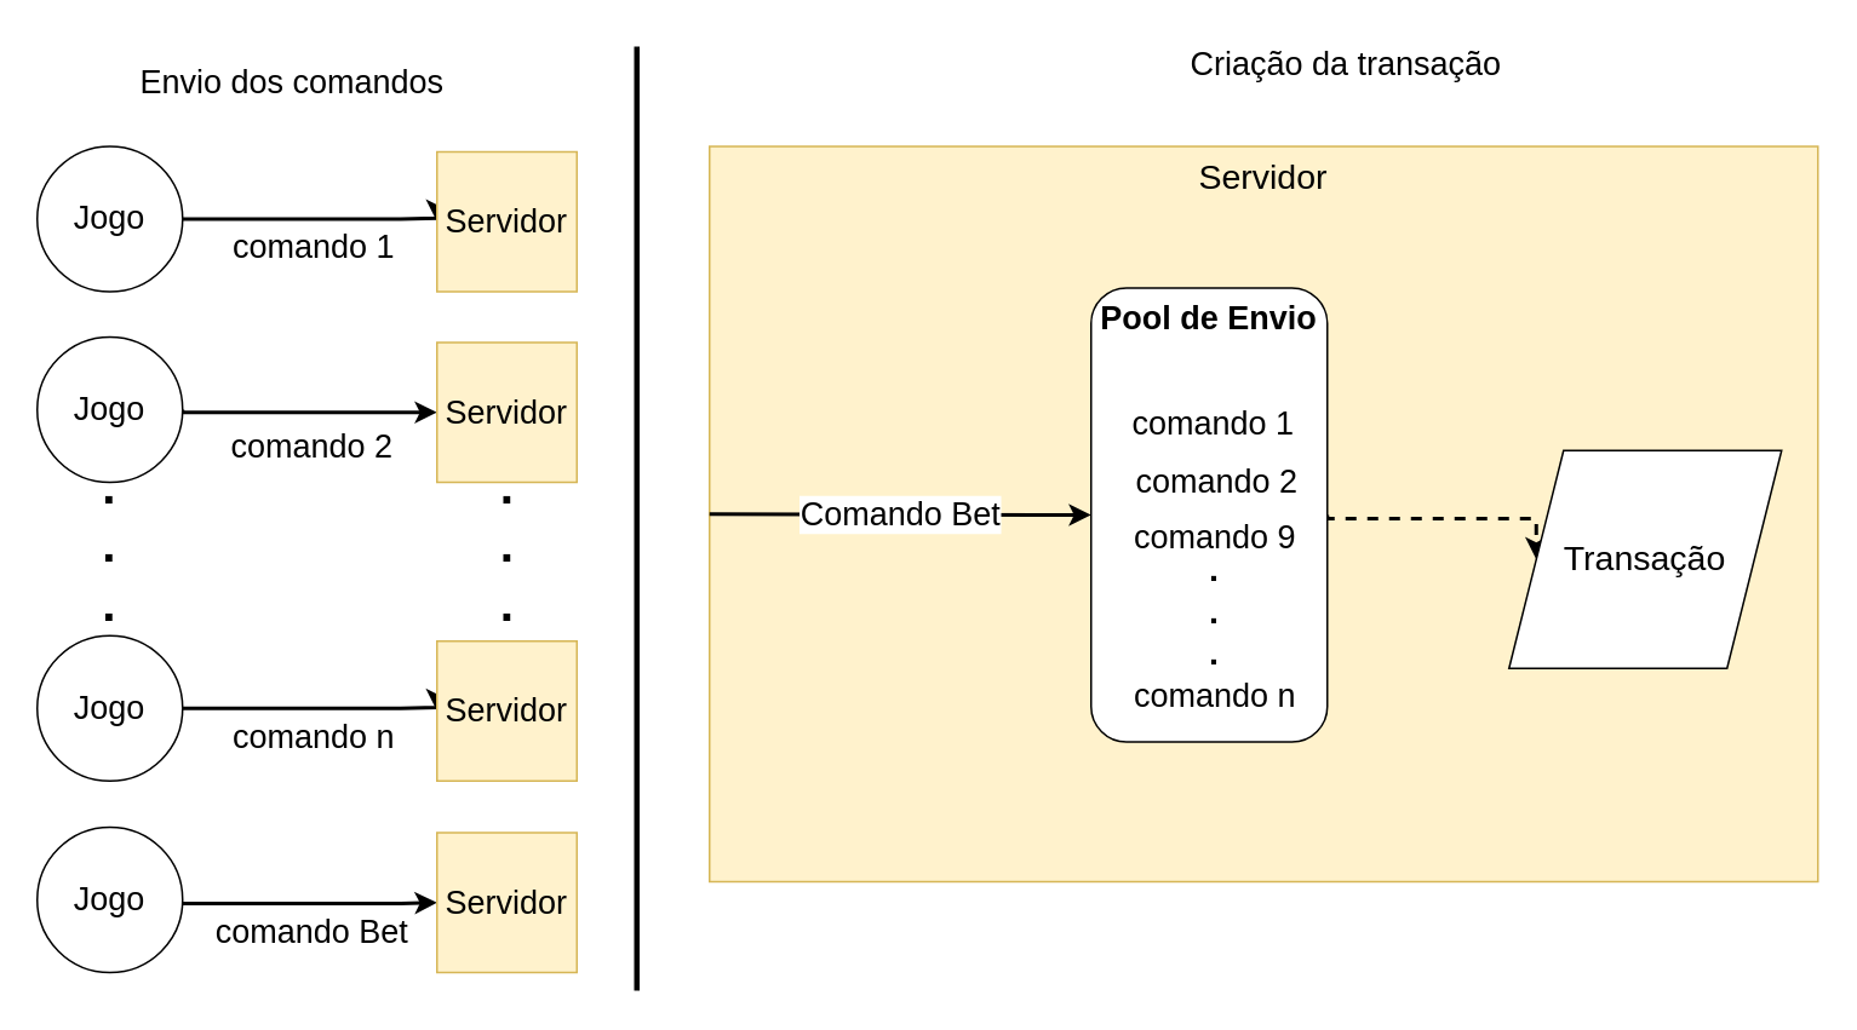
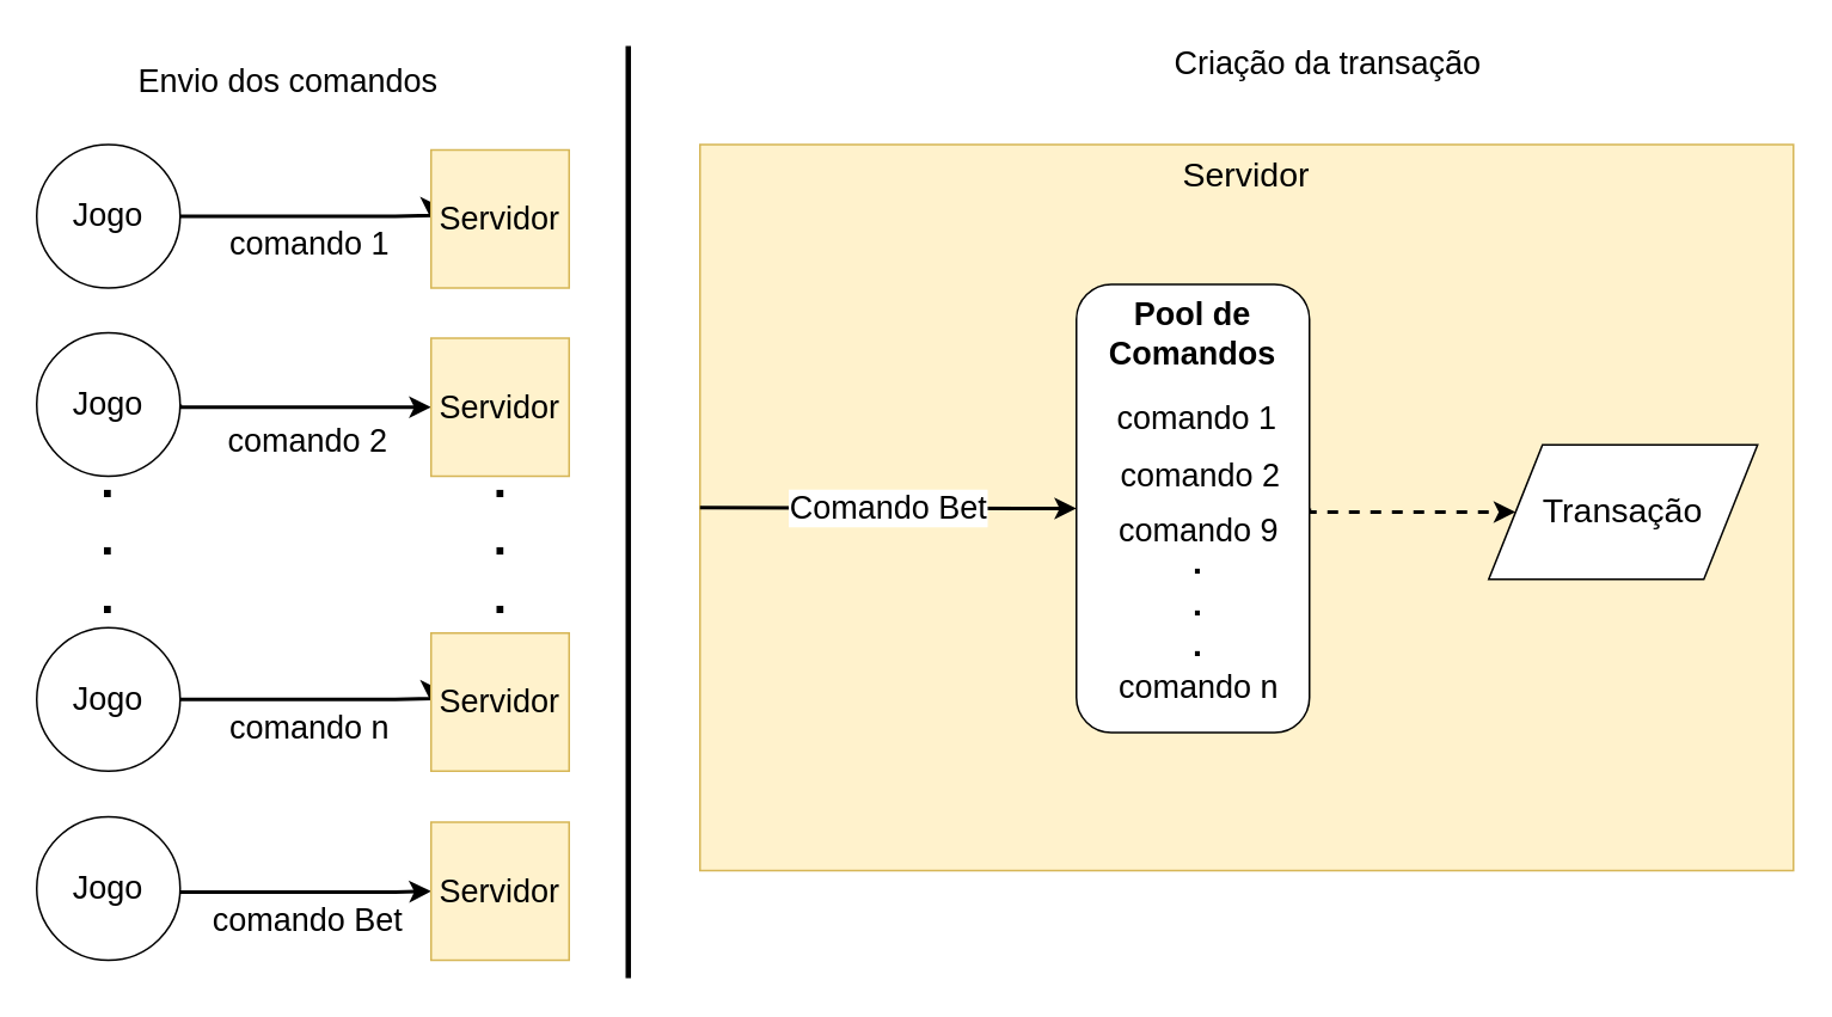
  <mxCell id="0" />
  <mxCell id="1" parent="0" />
  <mxCell id="2" value="Servidor" style="rounded=0;whiteSpace=wrap;html=1;labelBackgroundColor=none;fillColor=#fff2cc;fontSize=19;verticalAlign=top;strokeColor=#d6b656;" vertex="1" parent="1"><mxGeometry x="390" y="80" width="610" height="405" as="geometry" /></mxCell>
  <mxCell id="3" style="edgeStyle=orthogonalEdgeStyle;orthogonalLoop=1;jettySize=auto;html=1;entryX=0;entryY=0.5;entryDx=0;entryDy=0;fontSize=13;strokeWidth=2;rounded=0;" parent="1" source="9" target="5" edge="1"><mxGeometry relative="1" as="geometry"><mxPoint x="81" y="162.5" as="targetPoint" /><mxPoint x="1" y="157.5" as="sourcePoint" /><Array as="points"><mxPoint x="220" y="119.5" /><mxPoint x="220" y="119.5" /></Array></mxGeometry></mxCell>
  <mxCell id="4" value="comando 1" style="text;html=1;align=center;verticalAlign=middle;resizable=0;points=[];;labelBackgroundColor=#ffffff;fontSize=18;" parent="3" connectable="0" vertex="1"><mxGeometry x="-0.337" y="-11" relative="1" as="geometry"><mxPoint x="24.5" y="4.5" as="offset" /></mxGeometry></mxCell>
  <mxCell id="5" value="Servidor" style="whiteSpace=wrap;html=1;aspect=fixed;fontSize=18;fillColor=#fff2cc;strokeColor=#d6b656;" parent="1" vertex="1"><mxGeometry x="240" y="83" width="77" height="77" as="geometry" /></mxCell>
  <mxCell id="6" value="" style="endArrow=none;html=1;strokeWidth=3;" parent="1" edge="1"><mxGeometry width="50" height="50" relative="1" as="geometry"><mxPoint x="350" y="25" as="sourcePoint" /><mxPoint x="350" y="545" as="targetPoint" /></mxGeometry></mxCell>
  <mxCell id="7" value="Envio dos comandos" style="text;html=1;align=center;verticalAlign=middle;resizable=0;points=[];;autosize=1;fontSize=18;" parent="1" vertex="1"><mxGeometry x="70" y="30" width="180" height="30" as="geometry" /></mxCell>
  <mxCell id="8" value="Criação da transação" style="text;html=1;align=center;verticalAlign=middle;resizable=0;points=[];;autosize=1;fontSize=18;" parent="1" vertex="1"><mxGeometry x="645" y="20" width="190" height="30" as="geometry" /></mxCell>
  <mxCell id="9" value="Jogo" style="ellipse;whiteSpace=wrap;html=1;aspect=fixed;fontSize=18;" parent="1" vertex="1"><mxGeometry x="20" y="80" width="80" height="80" as="geometry" /></mxCell>
  <mxCell id="10" style="edgeStyle=orthogonalEdgeStyle;rounded=0;orthogonalLoop=1;jettySize=auto;html=1;exitX=1;exitY=0.5;exitDx=0;exitDy=0;entryX=0;entryY=0.5;entryDx=0;entryDy=0;fontSize=19;strokeWidth=2;dashed=1;" edge="1" parent="1" source="28" target="26"><mxGeometry relative="1" as="geometry"><mxPoint x="538.286" y="268.143" as="sourcePoint" /><Array as="points"><mxPoint x="730" y="285" /></Array></mxGeometry></mxCell>
  <mxCell id="11" value="Comando Bet" style="edgeStyle=orthogonalEdgeStyle;rounded=0;orthogonalLoop=1;jettySize=auto;html=1;fontSize=18;strokeWidth=2;exitX=0;exitY=0.5;exitDx=0;exitDy=0;entryX=0;entryY=0.5;entryDx=0;entryDy=0;" parent="1" target="28" edge="1" source="2"><mxGeometry relative="1" as="geometry"><mxPoint x="621.143" y="536.714" as="sourcePoint" /><mxPoint x="490" y="285" as="targetPoint" /><Array as="points"><mxPoint x="570" y="282" /><mxPoint x="570" y="282" /></Array></mxGeometry></mxCell>
  <mxCell id="12" style="edgeStyle=orthogonalEdgeStyle;orthogonalLoop=1;jettySize=auto;html=1;entryX=0;entryY=0.5;entryDx=0;entryDy=0;fontSize=13;strokeWidth=2;rounded=0;exitX=1;exitY=0.5;exitDx=0;exitDy=0;" edge="1" parent="1" source="15" target="14"><mxGeometry relative="1" as="geometry"><mxPoint x="81" y="267.5" as="targetPoint" /><mxPoint x="1" y="262.5" as="sourcePoint" /><Array as="points"><mxPoint x="100" y="227" /></Array></mxGeometry></mxCell>
  <mxCell id="13" value="comando 2" style="text;html=1;align=center;verticalAlign=middle;resizable=0;points=[];;labelBackgroundColor=#ffffff;fontSize=18;" connectable="0" vertex="1" parent="12"><mxGeometry x="-0.337" y="-11" relative="1" as="geometry"><mxPoint x="24.5" y="7.5" as="offset" /></mxGeometry></mxCell>
  <mxCell id="14" value="Servidor" style="whiteSpace=wrap;html=1;aspect=fixed;fontSize=18;fillColor=#fff2cc;strokeColor=#d6b656;" vertex="1" parent="1"><mxGeometry x="240" y="188" width="77" height="77" as="geometry" /></mxCell>
  <mxCell id="15" value="Jogo" style="ellipse;whiteSpace=wrap;html=1;aspect=fixed;fontSize=18;" vertex="1" parent="1"><mxGeometry x="20" y="185" width="80" height="80" as="geometry" /></mxCell>
  <mxCell id="16" style="edgeStyle=orthogonalEdgeStyle;orthogonalLoop=1;jettySize=auto;html=1;entryX=0;entryY=0.5;entryDx=0;entryDy=0;fontSize=13;strokeWidth=2;rounded=0;" edge="1" parent="1" source="19" target="18"><mxGeometry relative="1" as="geometry"><mxPoint x="81" y="432" as="targetPoint" /><mxPoint x="1" y="427" as="sourcePoint" /><Array as="points"><mxPoint x="220" y="389" /><mxPoint x="220" y="389" /></Array></mxGeometry></mxCell>
  <mxCell id="17" value="comando n" style="text;html=1;align=center;verticalAlign=middle;resizable=0;points=[];;labelBackgroundColor=#ffffff;fontSize=18;" connectable="0" vertex="1" parent="16"><mxGeometry x="-0.337" y="-11" relative="1" as="geometry"><mxPoint x="24.5" y="4.5" as="offset" /></mxGeometry></mxCell>
  <mxCell id="18" value="Servidor" style="whiteSpace=wrap;html=1;aspect=fixed;fontSize=18;fillColor=#fff2cc;strokeColor=#d6b656;" vertex="1" parent="1"><mxGeometry x="240" y="352.5" width="77" height="77" as="geometry" /></mxCell>
  <mxCell id="19" value="Jogo" style="ellipse;whiteSpace=wrap;html=1;aspect=fixed;fontSize=18;" vertex="1" parent="1"><mxGeometry x="20" y="349.5" width="80" height="80" as="geometry" /></mxCell>
  <mxCell id="20" value=".&lt;br style=&quot;font-size: 27px;&quot;&gt;.&lt;br style=&quot;font-size: 27px;&quot;&gt;." style="text;html=1;strokeColor=none;fillColor=none;align=center;verticalAlign=middle;whiteSpace=wrap;rounded=0;fontSize=27;fontStyle=1" vertex="1" parent="1"><mxGeometry x="40" y="290" width="40" height="20" as="geometry" /></mxCell>
  <mxCell id="21" value=".&lt;br style=&quot;font-size: 27px;&quot;&gt;.&lt;br style=&quot;font-size: 27px;&quot;&gt;." style="text;html=1;strokeColor=none;fillColor=none;align=center;verticalAlign=middle;whiteSpace=wrap;rounded=0;fontSize=27;labelBorderColor=none;labelBackgroundColor=none;fontStyle=1" vertex="1" parent="1"><mxGeometry x="258.5" y="290" width="40" height="20" as="geometry" /></mxCell>
  <mxCell id="22" style="edgeStyle=orthogonalEdgeStyle;orthogonalLoop=1;jettySize=auto;html=1;entryX=0;entryY=0.5;entryDx=0;entryDy=0;fontSize=13;strokeWidth=2;rounded=0;" edge="1" parent="1" source="25" target="24"><mxGeometry relative="1" as="geometry"><mxPoint x="81" y="537.5" as="targetPoint" /><mxPoint x="1" y="532.5" as="sourcePoint" /><Array as="points"><mxPoint x="220" y="497" /><mxPoint x="220" y="497" /></Array></mxGeometry></mxCell>
  <mxCell id="23" value="comando Bet" style="text;html=1;align=center;verticalAlign=middle;resizable=0;points=[];;labelBackgroundColor=#ffffff;fontSize=18;" connectable="0" vertex="1" parent="22"><mxGeometry x="-0.337" y="-11" relative="1" as="geometry"><mxPoint x="24.5" y="4.5" as="offset" /></mxGeometry></mxCell>
  <mxCell id="24" value="Servidor" style="whiteSpace=wrap;html=1;aspect=fixed;fontSize=18;fillColor=#fff2cc;strokeColor=#d6b656;" vertex="1" parent="1"><mxGeometry x="240" y="458" width="77" height="77" as="geometry" /></mxCell>
  <mxCell id="25" value="Jogo" style="ellipse;whiteSpace=wrap;html=1;aspect=fixed;fontSize=18;" vertex="1" parent="1"><mxGeometry x="20" y="455" width="80" height="80" as="geometry" /></mxCell>
- <mxCell id="26" value="Transação" style="shape=parallelogram;perimeter=parallelogramPerimeter;whiteSpace=wrap;html=1;labelBackgroundColor=none;fillColor=#ffffff;gradientColor=none;fontSize=19;" vertex="1" parent="1"><mxGeometry x="830" y="247.5" width="150" height="120" as="geometry" /></mxCell>
+ <mxCell id="26" value="Transação" style="shape=parallelogram;perimeter=parallelogramPerimeter;whiteSpace=wrap;html=1;labelBackgroundColor=none;fillColor=#ffffff;gradientColor=none;fontSize=19;" vertex="1" parent="1"><mxGeometry x="830" y="247.5" width="150" height="75" as="geometry" /></mxCell>
  <mxCell id="27" value="" style="group" vertex="1" connectable="0" parent="1"><mxGeometry x="600" y="158" width="130" height="250" as="geometry" /></mxCell>
- <mxCell id="28" value="Pool de Envio" style="rounded=1;whiteSpace=wrap;html=1;labelBackgroundColor=none;fillColor=#ffffff;gradientColor=none;fontSize=18;verticalAlign=top;fontStyle=1" vertex="1" parent="27"><mxGeometry width="130" height="250" as="geometry" /></mxCell>
+ <mxCell id="28" value="Pool de Comandos" style="rounded=1;whiteSpace=wrap;html=1;labelBackgroundColor=none;fillColor=#ffffff;gradientColor=none;fontSize=18;verticalAlign=top;fontStyle=1" vertex="1" parent="27"><mxGeometry width="130" height="250" as="geometry" /></mxCell>
  <mxCell id="29" value="comando 1" style="text;html=1;align=center;verticalAlign=middle;resizable=0;points=[];;labelBackgroundColor=#ffffff;fontSize=18;" connectable="0" vertex="1" parent="27"><mxGeometry x="43.212" y="30.071" as="geometry"><mxPoint x="23.5" y="44.5" as="offset" /></mxGeometry></mxCell>
  <mxCell id="30" value="comando 2" style="text;html=1;align=center;verticalAlign=middle;resizable=0;points=[];;labelBackgroundColor=#ffffff;fontSize=18;" connectable="0" vertex="1" parent="27"><mxGeometry x="37.929" y="125.214" as="geometry"><mxPoint x="30.5" y="-18.5" as="offset" /></mxGeometry></mxCell>
  <mxCell id="31" value="comando n" style="text;html=1;align=center;verticalAlign=middle;resizable=0;points=[];;labelBackgroundColor=#ffffff;fontSize=18;" connectable="0" vertex="1" parent="27"><mxGeometry x="43.214" y="219.571" as="geometry"><mxPoint x="24.5" y="4.5" as="offset" /></mxGeometry></mxCell>
  <mxCell id="32" value="comando 9" style="text;html=1;align=center;verticalAlign=middle;resizable=0;points=[];;labelBackgroundColor=#ffffff;fontSize=18;" connectable="0" vertex="1" parent="27"><mxGeometry x="43.429" y="130.214" as="geometry"><mxPoint x="24.5" y="7.5" as="offset" /></mxGeometry></mxCell>
  <mxCell id="33" value=".&lt;br style=&quot;font-size: 19px;&quot;&gt;.&lt;br style=&quot;font-size: 19px;&quot;&gt;." style="text;html=1;strokeColor=none;fillColor=none;align=center;verticalAlign=middle;whiteSpace=wrap;rounded=0;fontSize=19;labelBorderColor=none;labelBackgroundColor=none;fontStyle=1" vertex="1" parent="27"><mxGeometry x="47.5" y="149" width="40" height="60" as="geometry" /></mxCell>
